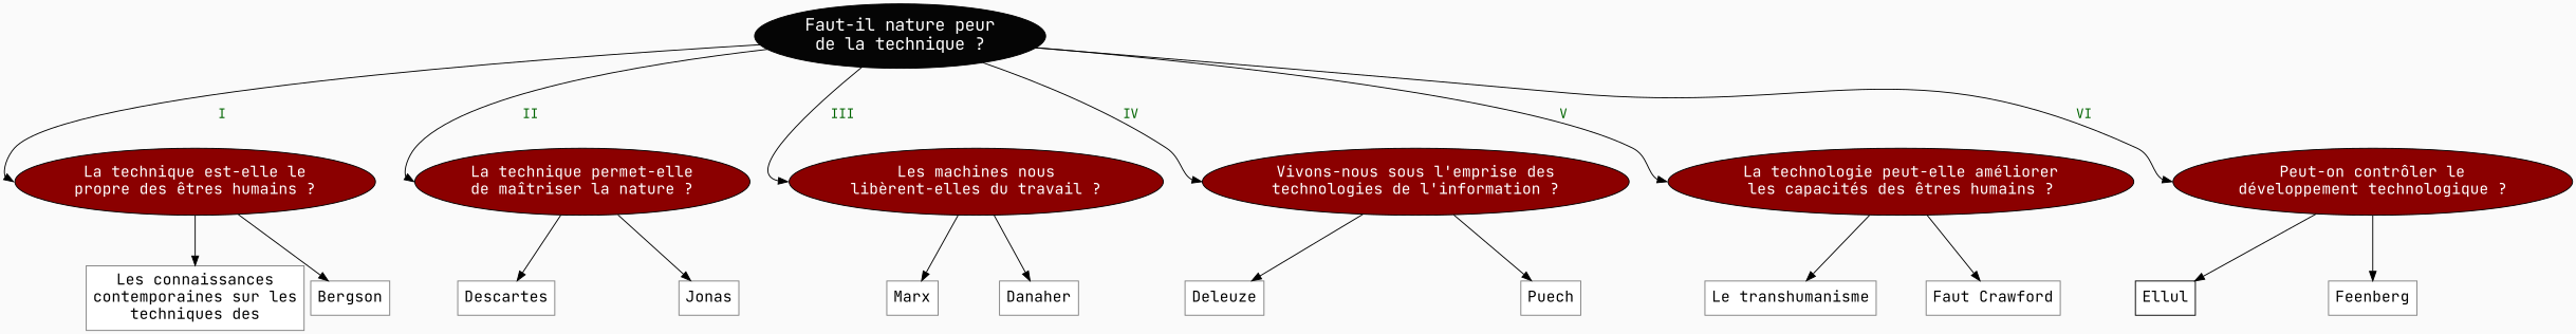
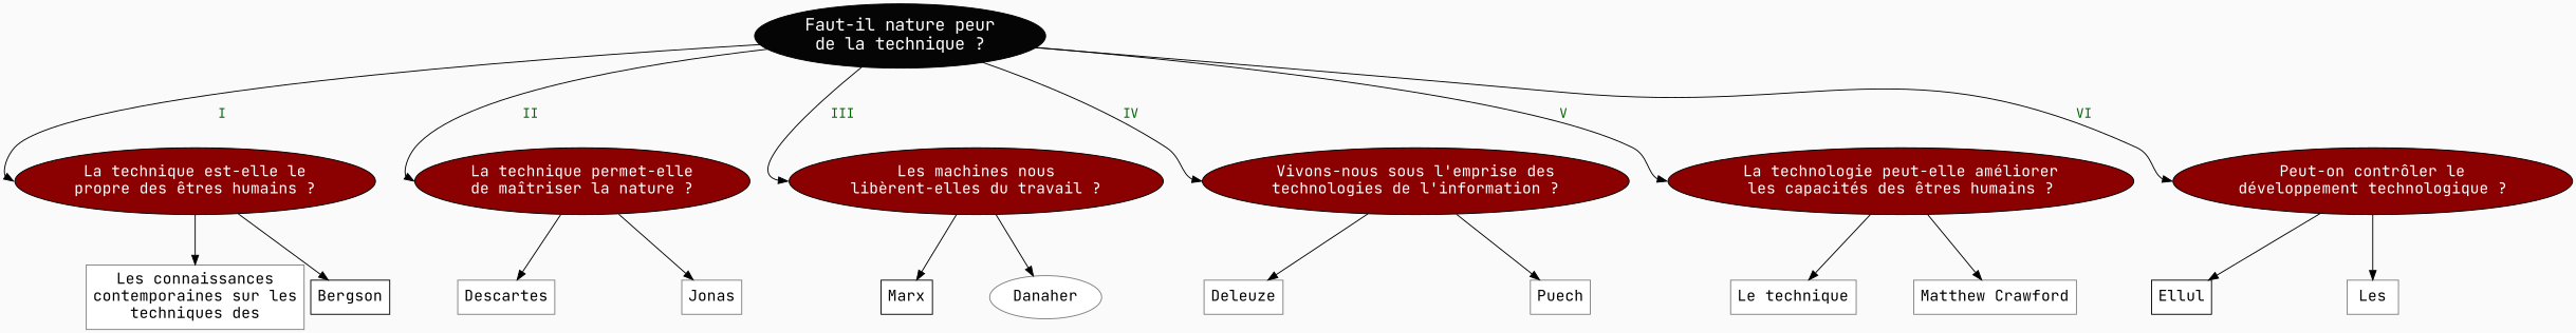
  digraph {
    bgcolor=grey98
    fontname="JetBrains Mono"
    nodesep=0.1
    rankdir=TB
    ranksep=0.1
    splines=true
    style=filled
    node [fillcolor=white fontcolor=black fontname="JetBrains Mono" fontsize=16 margin=0.1 style=filled color=grey50 shape=box]
    edge [fontname="JetBrains Mono" minlen=3]
    n1 [fillcolor=red4 fontcolor=white label="La technique est-elle le\npropre des êtres humains ?" color="" shape=""]
    n2 [fillcolor=red4 fontcolor=white label="La technique permet-elle\nde maîtriser la nature ?" color="" shape=""]
    n3 [fillcolor=red4 fontcolor=white label="Les machines nous\nlibèrent-elles du travail ?" color="" shape=""]
    n4 [fillcolor=red4 fontcolor=white label="Vivons-nous sous l'emprise des\ntechnologies de l'information ?" color="" shape=""]
    n5 [fillcolor=red4 fontcolor=white label="La technologie peut-elle améliorer\nles capacités des êtres humains ?" color="" shape=""]
    n6 [fillcolor=red4 fontcolor=white label="Peut-on contrôler le\ndéveloppement technologique ?" color="" shape=""]
    n7 [label="Les connaissances\ncontemporaines sur les\ntechniques des"]
    n8 [label=Descartes]
    n9 [label=Jonas]
-   n10 [label=Marx]
-   n11 [label=Danaher]
+   n10 [color=black label=Marx]
+   n11 [label=Danaher shape=ellipse]
    n12 [label=Deleuze]
    n13 [label=Puech]
-   n14 [label="Le transhumanisme"]
-   n15 [label="Faut Crawford"]
+   n14 [label="Le technique"]
+   n15 [label="Matthew Crawford"]
    n16 [color=black label=Ellul]
-   n17 [label=Bergson]
-   n18 [label=Feenberg]
+   n17 [color=black label=Bergson]
+   n18 [label=Les]
    n19 [fillcolor=grey2 fontcolor=white fontsize=18 label="Faut-il nature peur\nde la technique ?" margin="" color="" shape=""]
    subgraph sub_1 {
      rank=same
      n1
      n2
      n3
      n4
      n5
      n6
    }
    subgraph sub_2 {
      rank=same
      n7
      n8
    }
    subgraph sub_3 {
      rank=same
      n9
      n10
    }
    subgraph sub_4 {
      rank=same
      n11
      n12
    }
    subgraph sub_5 {
      rank=same
      n13
      n14
    }
    subgraph sub_6 {
      rank=same
      n15
      n16
    }
    n1 -> n2 [style=invis]
    n1 -> n7
    n1 -> n17
    n2 -> n3 [style=invis]
    n2 -> n8
    n2 -> n9
    n3 -> n4 [style=invis]
    n3 -> n10
    n3 -> n11
    n4 -> n5 [style=invis]
    n4 -> n12
    n4 -> n13
    n5 -> n6 [style=invis]
    n5 -> n14
    n5 -> n15
    n6 -> n16
    n6 -> n18
    n7 -> n8 [style=invis]
    n9 -> n10 [style=invis]
    n11 -> n12 [style=invis]
    n13 -> n14 [style=invis]
    n15 -> n16 [style=invis]
    n19 -> n1 [headport=w label=<<FONT color="darkgreen"><br/>I</FONT>>]
    n19 -> n2 [headport=w label=<<FONT color="darkgreen"><br/>II</FONT>>]
    n19 -> n3 [headport=w label=<<FONT color="darkgreen"><br/>III</FONT>>]
    n19 -> n4 [headport=w label=<<FONT color="darkgreen"><br/>IV</FONT>>]
    n19 -> n5 [headport=w label=<<FONT color="darkgreen"><br/>V</FONT>>]
    n19 -> n6 [headport=w label=<<FONT color="darkgreen"><br/>VI</FONT>>]
  }
